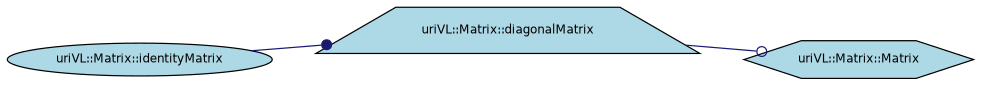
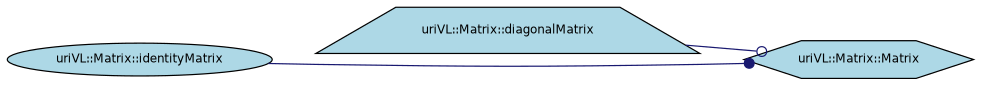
  digraph {
    rankdir=LR
    node [color=black fillcolor=lightblue fontname=Helvetica fontsize=10 style=filled]
    edge [color=midnightblue fontname=Helvetica fontsize=10 labelfontname=Helvetica labelfontsize=10 style=solid]
    n1 [fontcolor=black height=0.2 label="uriVL::Matrix::identityMatrix" shape=ellipse width=0.4]
    n2 [height=0.2 label="uriVL::Matrix::diagonalMatrix" shape=trapezium width=0.4]
    n3 [height=0.2 label="uriVL::Matrix::Matrix" shape=hexagon width=0.4]
-   n1 -> n2 [arrowhead=dot]
+   n1 -> n3 [arrowhead=dot]
    n2 -> n3 [arrowhead=odot]
  }
